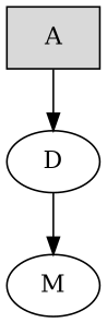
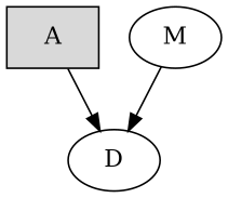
  digraph {
    A [fillcolor=gray85 shape=box style=filled]
    D
    M
    A -> D
-   D -> M
+   M -> D
  }
